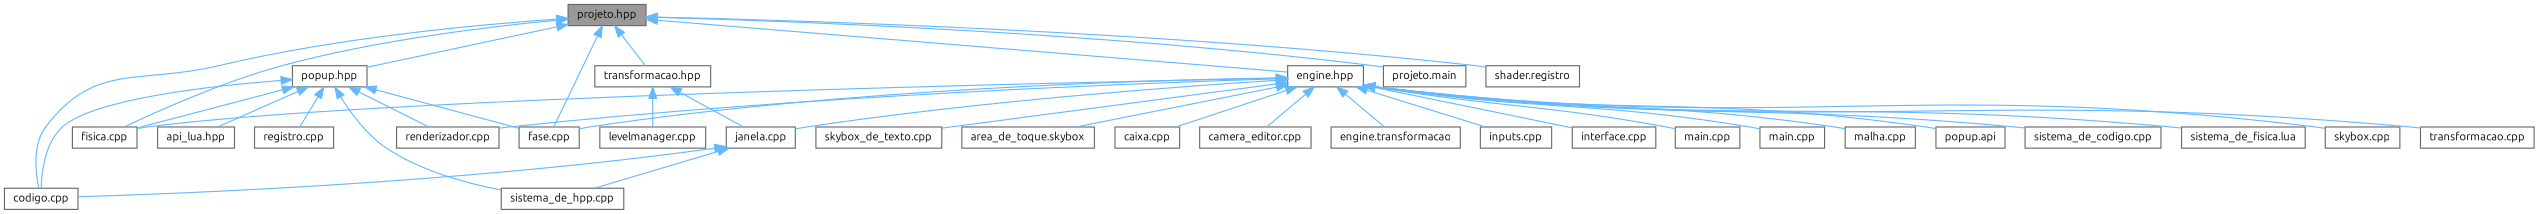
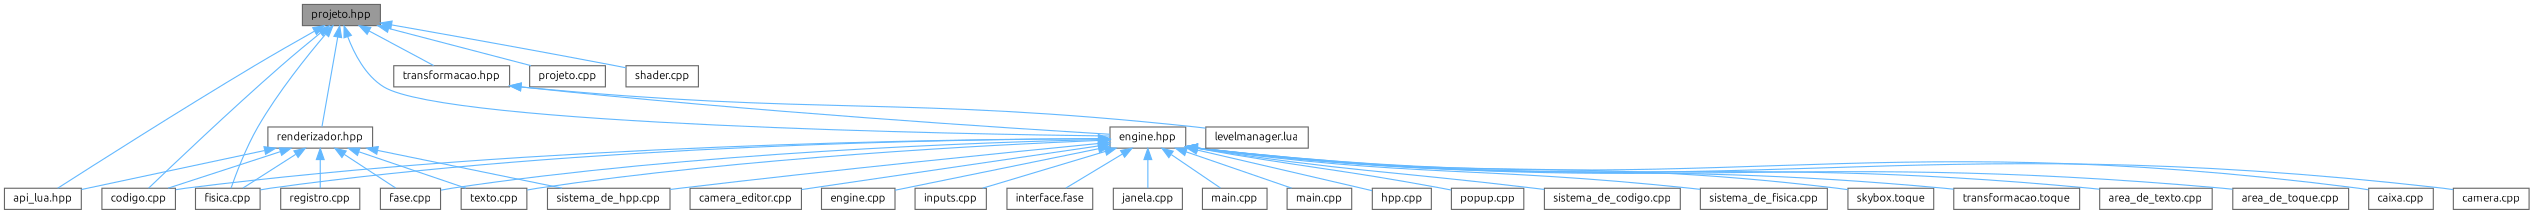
  digraph {
    fontname=Ubuntu
    node [color=grey40 fillcolor=white fontname=Ubuntu fontsize=10 shape=box style=filled]
    edge [color=steelblue1 dir=back fontname=Ubuntu fontsize=10 labelfontname=Helvetica labelfontsize=10 style=solid]
    n1 [color=gray40 fillcolor=grey60 fontcolor=black height=0.2 label="projeto.hpp" width=0.4]
    n2 [height=0.2 label="codigo.cpp" width=0.4]
    n3 [height=0.2 label="engine.hpp" width=0.4]
    n4 [height=0.2 label="fisica.cpp" width=0.4]
    n5 [height=0.2 label="fase.cpp" width=0.4]
    n6 [height=0.2 label="transformacao.hpp" width=0.4]
-   n7 [height=0.2 label="projeto.main" width=0.4]
-   n8 [height=0.2 label="popup.hpp" width=0.4]
-   n9 [height=0.2 label="shader.registro" width=0.4]
-   n10 [height=0.2 label="skybox_de_texto.cpp" width=0.4]
-   n11 [height=0.2 label="area_de_toque.skybox" width=0.4]
+   n7 [height=0.2 label="projeto.cpp" width=0.4]
+   n8 [height=0.2 label="renderizador.hpp" width=0.4]
+   n9 [height=0.2 label="shader.cpp" width=0.4]
+   n10 [height=0.2 label="area_de_texto.cpp" width=0.4]
+   n11 [height=0.2 label="area_de_toque.cpp" width=0.4]
    n12 [height=0.2 label="caixa.cpp" width=0.4]
+   n13 [height=0.2 label="camera.cpp" width=0.4]
    n14 [height=0.2 label="camera_editor.cpp" width=0.4]
-   n15 [height=0.2 label="engine.transformacao" width=0.4]
+   n15 [height=0.2 label="engine.cpp" width=0.4]
    n16 [height=0.2 label="inputs.cpp" width=0.4]
-   n17 [height=0.2 label="interface.cpp" width=0.4]
+   n17 [height=0.2 label="interface.fase" width=0.4]
    n18 [height=0.2 label="janela.cpp" width=0.4]
    n19 [height=0.2 label="main.cpp" width=0.4]
    n20 [height=0.2 label="main.cpp" width=0.4]
-   n21 [height=0.2 label="malha.cpp" width=0.4]
-   n22 [height=0.2 label="popup.api" width=0.4]
-   n23 [height=0.2 label="renderizador.cpp" width=0.4]
+   n21 [height=0.2 label="hpp.cpp" width=0.4]
+   n22 [height=0.2 label="popup.cpp" width=0.4]
+   n23 [height=0.2 label="texto.cpp" width=0.4]
    n24 [height=0.2 label="sistema_de_codigo.cpp" width=0.4]
-   n25 [height=0.2 label="sistema_de_fisica.lua" width=0.4]
+   n25 [height=0.2 label="sistema_de_fisica.cpp" width=0.4]
    n26 [height=0.2 label="sistema_de_hpp.cpp" width=0.4]
-   n27 [height=0.2 label="skybox.cpp" width=0.4]
-   n28 [height=0.2 label="transformacao.cpp" width=0.4]
-   n29 [height=0.2 label="levelmanager.cpp" width=0.4]
+   n27 [height=0.2 label="skybox.toque" width=0.4]
+   n28 [height=0.2 label="transformacao.toque" width=0.4]
+   n29 [height=0.2 label="levelmanager.lua" width=0.4]
    n30 [height=0.2 label="api_lua.hpp" width=0.4]
    n31 [height=0.2 label="registro.cpp" width=0.4]
    n1 -> n2
    n1 -> n3
    n1 -> n4
-   n1 -> n5
+   n1 -> n30
    n1 -> n6
    n1 -> n7
    n1 -> n8
    n1 -> n9
-   n18 -> n2
+   n3 -> n2
    n3 -> n4
    n3 -> n5
    n3 -> n10
    n3 -> n11
    n3 -> n12
+   n3 -> n13
    n3 -> n14
    n3 -> n15
    n3 -> n16
    n3 -> n17
    n3 -> n18
    n3 -> n19
    n3 -> n20
    n3 -> n21
    n3 -> n22
    n3 -> n23
    n3 -> n24
    n3 -> n25
-   n18 -> n26
+   n3 -> n26
    n3 -> n27
    n3 -> n28
-   n6 -> n18
+   n6 -> n3
    n6 -> n29
    n8 -> n2
    n8 -> n4
    n8 -> n5
    n8 -> n23
    n8 -> n26
    n8 -> n30
    n8 -> n31
  }
